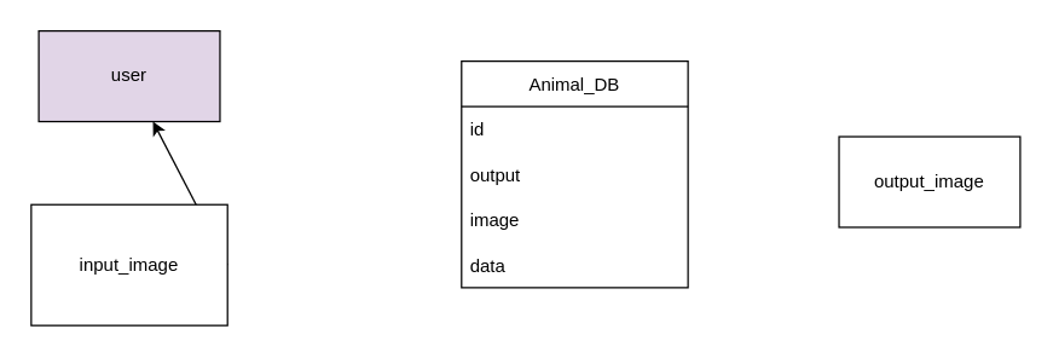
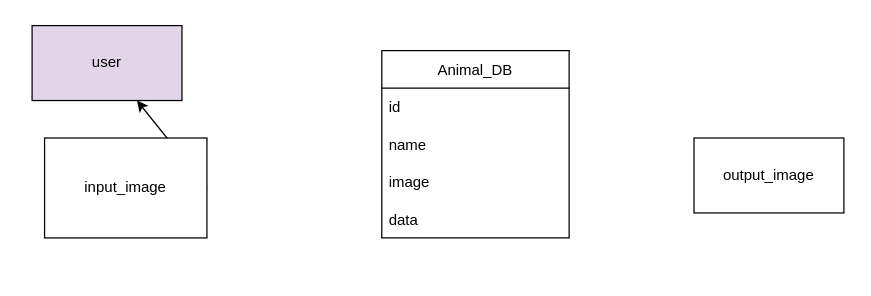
  <mxCell id="0" />
  <mxCell id="1" parent="0" />
  <mxCell id="2" value="Animal_DB" style="swimlane;fontStyle=0;childLayout=stackLayout;horizontal=1;startSize=30;horizontalStack=0;resizeParent=1;resizeParentMax=0;resizeLast=0;collapsible=1;marginBottom=0;" parent="1" vertex="1"><mxGeometry x="305" y="40" width="150" height="150" as="geometry" /></mxCell>
  <mxCell id="3" value="id" style="text;strokeColor=none;fillColor=none;align=left;verticalAlign=middle;spacingLeft=4;spacingRight=4;overflow=hidden;points=[[0,0.5],[1,0.5]];portConstraint=eastwest;rotatable=0;" parent="2" vertex="1"><mxGeometry y="30" width="150" height="30" as="geometry" /></mxCell>
- <mxCell id="4" value="output" style="text;strokeColor=none;fillColor=none;align=left;verticalAlign=middle;spacingLeft=4;spacingRight=4;overflow=hidden;points=[[0,0.5],[1,0.5]];portConstraint=eastwest;rotatable=0;" parent="2" vertex="1"><mxGeometry y="60" width="150" height="30" as="geometry" /></mxCell>
+ <mxCell id="4" value="name" style="text;strokeColor=none;fillColor=none;align=left;verticalAlign=middle;spacingLeft=4;spacingRight=4;overflow=hidden;points=[[0,0.5],[1,0.5]];portConstraint=eastwest;rotatable=0;" parent="2" vertex="1"><mxGeometry y="60" width="150" height="30" as="geometry" /></mxCell>
  <mxCell id="5" value="image" style="text;strokeColor=none;fillColor=none;align=left;verticalAlign=middle;spacingLeft=4;spacingRight=4;overflow=hidden;points=[[0,0.5],[1,0.5]];portConstraint=eastwest;rotatable=0;" parent="2" vertex="1"><mxGeometry y="90" width="150" height="30" as="geometry" /></mxCell>
  <mxCell id="6" value="data" style="text;strokeColor=none;fillColor=none;align=left;verticalAlign=middle;spacingLeft=4;spacingRight=4;overflow=hidden;points=[[0,0.5],[1,0.5]];portConstraint=eastwest;rotatable=0;" parent="2" vertex="1"><mxGeometry y="120" width="150" height="30" as="geometry" /></mxCell>
  <mxCell id="7" style="edgeStyle=none;html=1;exitX=1;exitY=0.5;exitDx=0;exitDy=0;" parent="1" source="8" edge="1" target="10"><mxGeometry relative="1" as="geometry"><mxPoint x="495" y="220" as="targetPoint" /></mxGeometry></mxCell>
- <mxCell id="8" value="input_image" style="rounded=0;whiteSpace=wrap;html=1;" parent="1" vertex="1"><mxGeometry x="20" y="135" width="130" height="80" as="geometry" /></mxCell>
- <mxCell id="9" value="output_image" style="rounded=0;whiteSpace=wrap;html=1;" parent="1" vertex="1"><mxGeometry x="555" y="90" width="120" height="60" as="geometry" /></mxCell>
+ <mxCell id="8" value="input_image" style="rounded=0;whiteSpace=wrap;html=1;" parent="1" vertex="1"><mxGeometry x="35" y="110" width="130" height="80" as="geometry" /></mxCell>
+ <mxCell id="9" value="output_image" style="rounded=0;whiteSpace=wrap;html=1;" parent="1" vertex="1"><mxGeometry x="555" y="110" width="120" height="60" as="geometry" /></mxCell>
  <mxCell id="10" value="user" style="rounded=0;whiteSpace=wrap;html=1;fillColor=#e1d5e7;" parent="1" vertex="1"><mxGeometry x="25" y="20" width="120" height="60" as="geometry" /></mxCell>
